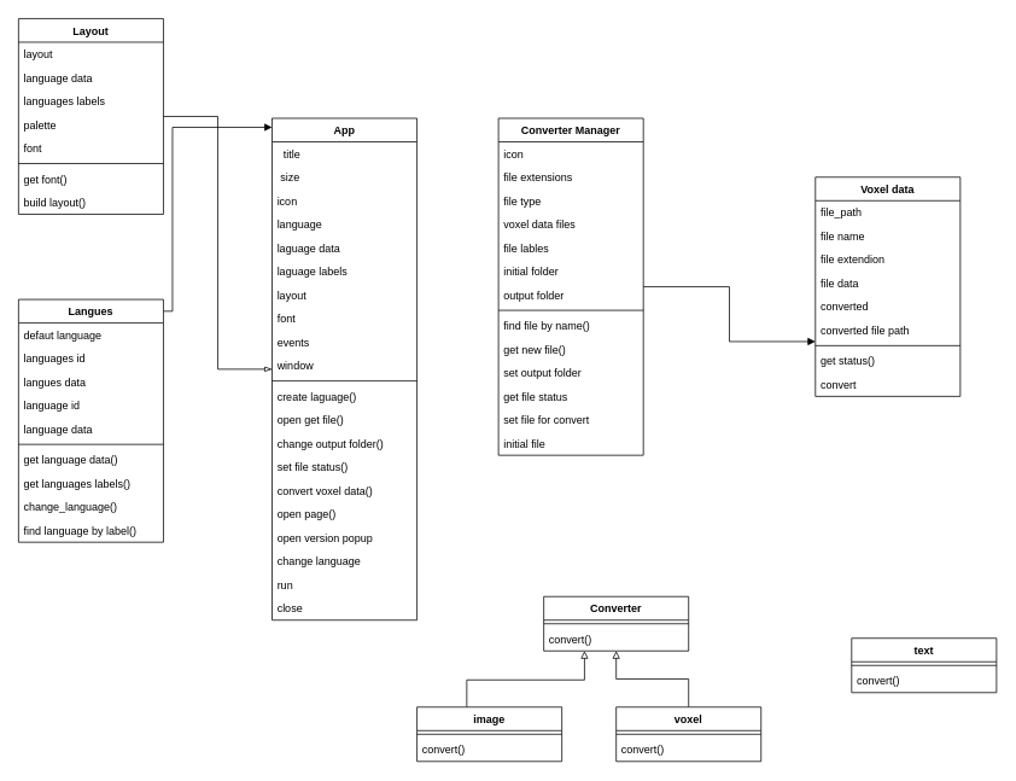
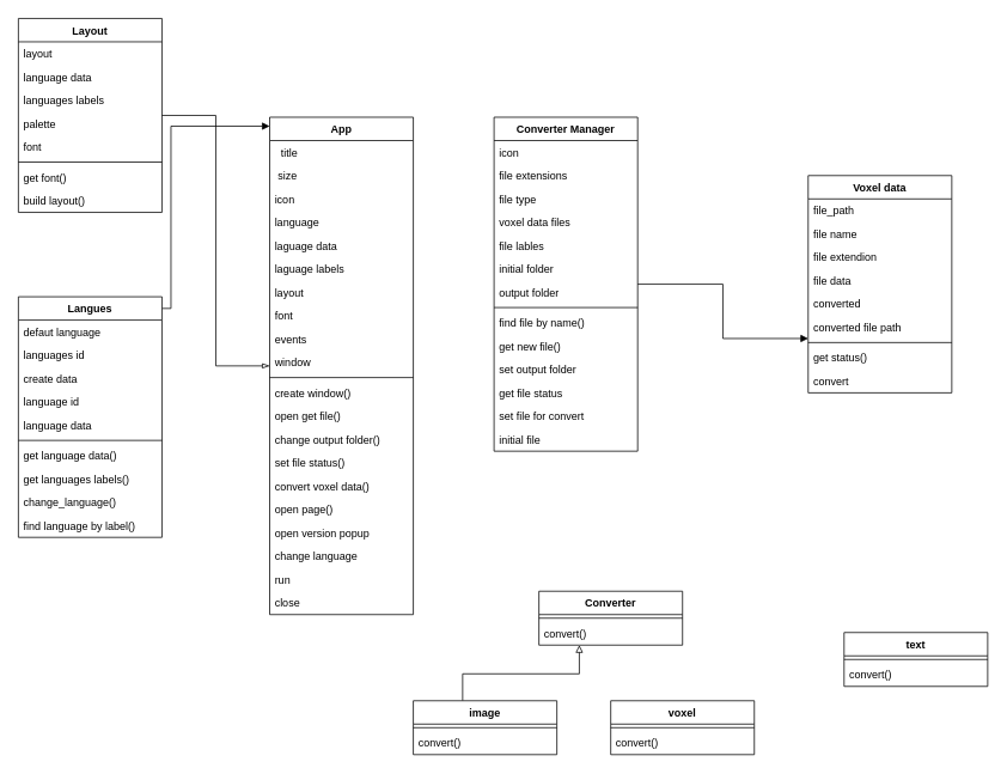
  <mxCell id="0" />
  <mxCell id="1" parent="0" />
  <mxCell id="2" value="App" style="swimlane;fontStyle=1;align=center;verticalAlign=top;childLayout=stackLayout;horizontal=1;startSize=26;horizontalStack=0;resizeParent=1;resizeParentMax=0;resizeLast=0;collapsible=1;marginBottom=0;" parent="1" vertex="1"><mxGeometry x="300" y="130" width="160" height="554" as="geometry"><mxRectangle x="370" y="290" width="60" height="26" as="alternateBounds" /></mxGeometry></mxCell>
  <mxCell id="3" value="  title" style="text;strokeColor=none;fillColor=none;align=left;verticalAlign=top;spacingLeft=4;spacingRight=4;overflow=hidden;rotatable=0;points=[[0,0.5],[1,0.5]];portConstraint=eastwest;" parent="2" vertex="1"><mxGeometry y="26" width="160" height="26" as="geometry" /></mxCell>
  <mxCell id="4" value=" size" style="text;strokeColor=none;fillColor=none;align=left;verticalAlign=top;spacingLeft=4;spacingRight=4;overflow=hidden;rotatable=0;points=[[0,0.5],[1,0.5]];portConstraint=eastwest;" parent="2" vertex="1"><mxGeometry y="52" width="160" height="26" as="geometry" /></mxCell>
  <mxCell id="5" value="icon" style="text;strokeColor=none;fillColor=none;align=left;verticalAlign=top;spacingLeft=4;spacingRight=4;overflow=hidden;rotatable=0;points=[[0,0.5],[1,0.5]];portConstraint=eastwest;" parent="2" vertex="1"><mxGeometry y="78" width="160" height="26" as="geometry" /></mxCell>
  <mxCell id="6" value="language" style="text;strokeColor=none;fillColor=none;align=left;verticalAlign=top;spacingLeft=4;spacingRight=4;overflow=hidden;rotatable=0;points=[[0,0.5],[1,0.5]];portConstraint=eastwest;" vertex="1" parent="2"><mxGeometry y="104" width="160" height="26" as="geometry" /></mxCell>
  <mxCell id="7" value="laguage data" style="text;strokeColor=none;fillColor=none;align=left;verticalAlign=top;spacingLeft=4;spacingRight=4;overflow=hidden;rotatable=0;points=[[0,0.5],[1,0.5]];portConstraint=eastwest;" vertex="1" parent="2"><mxGeometry y="130" width="160" height="26" as="geometry" /></mxCell>
  <mxCell id="8" value="laguage labels" style="text;strokeColor=none;fillColor=none;align=left;verticalAlign=top;spacingLeft=4;spacingRight=4;overflow=hidden;rotatable=0;points=[[0,0.5],[1,0.5]];portConstraint=eastwest;" vertex="1" parent="2"><mxGeometry y="156" width="160" height="26" as="geometry" /></mxCell>
  <mxCell id="9" value="layout&#10;" style="text;strokeColor=none;fillColor=none;align=left;verticalAlign=top;spacingLeft=4;spacingRight=4;overflow=hidden;rotatable=0;points=[[0,0.5],[1,0.5]];portConstraint=eastwest;" parent="2" vertex="1"><mxGeometry y="182" width="160" height="26" as="geometry" /></mxCell>
  <mxCell id="10" value="font" style="text;strokeColor=none;fillColor=none;align=left;verticalAlign=top;spacingLeft=4;spacingRight=4;overflow=hidden;rotatable=0;points=[[0,0.5],[1,0.5]];portConstraint=eastwest;" parent="2" vertex="1"><mxGeometry y="208" width="160" height="26" as="geometry" /></mxCell>
  <mxCell id="11" value="events" style="text;strokeColor=none;fillColor=none;align=left;verticalAlign=top;spacingLeft=4;spacingRight=4;overflow=hidden;rotatable=0;points=[[0,0.5],[1,0.5]];portConstraint=eastwest;" parent="2" vertex="1"><mxGeometry y="234" width="160" height="26" as="geometry" /></mxCell>
  <mxCell id="12" value="window" style="text;strokeColor=none;fillColor=none;align=left;verticalAlign=top;spacingLeft=4;spacingRight=4;overflow=hidden;rotatable=0;points=[[0,0.5],[1,0.5]];portConstraint=eastwest;" parent="2" vertex="1"><mxGeometry y="260" width="160" height="26" as="geometry" /></mxCell>
  <mxCell id="13" value="" style="line;strokeWidth=1;fillColor=none;align=left;verticalAlign=middle;spacingTop=-1;spacingLeft=3;spacingRight=3;rotatable=0;labelPosition=right;points=[];portConstraint=eastwest;" parent="2" vertex="1"><mxGeometry y="286" width="160" height="8" as="geometry" /></mxCell>
- <mxCell id="14" value="create laguage()" style="text;strokeColor=none;fillColor=none;align=left;verticalAlign=top;spacingLeft=4;spacingRight=4;overflow=hidden;rotatable=0;points=[[0,0.5],[1,0.5]];portConstraint=eastwest;" parent="2" vertex="1"><mxGeometry y="294" width="160" height="26" as="geometry" /></mxCell>
+ <mxCell id="14" value="create window()" style="text;strokeColor=none;fillColor=none;align=left;verticalAlign=top;spacingLeft=4;spacingRight=4;overflow=hidden;rotatable=0;points=[[0,0.5],[1,0.5]];portConstraint=eastwest;" parent="2" vertex="1"><mxGeometry y="294" width="160" height="26" as="geometry" /></mxCell>
  <mxCell id="15" value="open get file()" style="text;strokeColor=none;fillColor=none;align=left;verticalAlign=top;spacingLeft=4;spacingRight=4;overflow=hidden;rotatable=0;points=[[0,0.5],[1,0.5]];portConstraint=eastwest;" vertex="1" parent="2"><mxGeometry y="320" width="160" height="26" as="geometry" /></mxCell>
  <mxCell id="16" value="change output folder()" style="text;strokeColor=none;fillColor=none;align=left;verticalAlign=top;spacingLeft=4;spacingRight=4;overflow=hidden;rotatable=0;points=[[0,0.5],[1,0.5]];portConstraint=eastwest;" parent="2" vertex="1"><mxGeometry y="346" width="160" height="26" as="geometry" /></mxCell>
  <mxCell id="17" value="set file status()" style="text;strokeColor=none;fillColor=none;align=left;verticalAlign=top;spacingLeft=4;spacingRight=4;overflow=hidden;rotatable=0;points=[[0,0.5],[1,0.5]];portConstraint=eastwest;" vertex="1" parent="2"><mxGeometry y="372" width="160" height="26" as="geometry" /></mxCell>
  <mxCell id="18" value="convert voxel data()" style="text;strokeColor=none;fillColor=none;align=left;verticalAlign=top;spacingLeft=4;spacingRight=4;overflow=hidden;rotatable=0;points=[[0,0.5],[1,0.5]];portConstraint=eastwest;" vertex="1" parent="2"><mxGeometry y="398" width="160" height="26" as="geometry" /></mxCell>
  <mxCell id="19" value="open page()" style="text;strokeColor=none;fillColor=none;align=left;verticalAlign=top;spacingLeft=4;spacingRight=4;overflow=hidden;rotatable=0;points=[[0,0.5],[1,0.5]];portConstraint=eastwest;" vertex="1" parent="2"><mxGeometry y="424" width="160" height="26" as="geometry" /></mxCell>
  <mxCell id="20" value="open version popup" style="text;strokeColor=none;fillColor=none;align=left;verticalAlign=top;spacingLeft=4;spacingRight=4;overflow=hidden;rotatable=0;points=[[0,0.5],[1,0.5]];portConstraint=eastwest;" vertex="1" parent="2"><mxGeometry y="450" width="160" height="26" as="geometry" /></mxCell>
  <mxCell id="21" value="change language" style="text;strokeColor=none;fillColor=none;align=left;verticalAlign=top;spacingLeft=4;spacingRight=4;overflow=hidden;rotatable=0;points=[[0,0.5],[1,0.5]];portConstraint=eastwest;" vertex="1" parent="2"><mxGeometry y="476" width="160" height="26" as="geometry" /></mxCell>
  <mxCell id="22" value="run" style="text;strokeColor=none;fillColor=none;align=left;verticalAlign=top;spacingLeft=4;spacingRight=4;overflow=hidden;rotatable=0;points=[[0,0.5],[1,0.5]];portConstraint=eastwest;" vertex="1" parent="2"><mxGeometry y="502" width="160" height="26" as="geometry" /></mxCell>
  <mxCell id="23" value="close" style="text;strokeColor=none;fillColor=none;align=left;verticalAlign=top;spacingLeft=4;spacingRight=4;overflow=hidden;rotatable=0;points=[[0,0.5],[1,0.5]];portConstraint=eastwest;" vertex="1" parent="2"><mxGeometry y="528" width="160" height="26" as="geometry" /></mxCell>
  <mxCell id="24" value="Voxel data" style="swimlane;fontStyle=1;align=center;verticalAlign=top;childLayout=stackLayout;horizontal=1;startSize=26;horizontalStack=0;resizeParent=1;resizeParentMax=0;resizeLast=0;collapsible=1;marginBottom=0;" parent="1" vertex="1"><mxGeometry x="900" y="195" width="160" height="242" as="geometry"><mxRectangle x="970" y="355" width="90" height="26" as="alternateBounds" /></mxGeometry></mxCell>
  <mxCell id="25" value="file_path" style="text;strokeColor=none;fillColor=none;align=left;verticalAlign=top;spacingLeft=4;spacingRight=4;overflow=hidden;rotatable=0;points=[[0,0.5],[1,0.5]];portConstraint=eastwest;" parent="24" vertex="1"><mxGeometry y="26" width="160" height="26" as="geometry" /></mxCell>
  <mxCell id="26" value="file name" style="text;strokeColor=none;fillColor=none;align=left;verticalAlign=top;spacingLeft=4;spacingRight=4;overflow=hidden;rotatable=0;points=[[0,0.5],[1,0.5]];portConstraint=eastwest;" parent="24" vertex="1"><mxGeometry y="52" width="160" height="26" as="geometry" /></mxCell>
  <mxCell id="27" value="file extendion" style="text;strokeColor=none;fillColor=none;align=left;verticalAlign=top;spacingLeft=4;spacingRight=4;overflow=hidden;rotatable=0;points=[[0,0.5],[1,0.5]];portConstraint=eastwest;" parent="24" vertex="1"><mxGeometry y="78" width="160" height="26" as="geometry" /></mxCell>
  <mxCell id="28" value="file data" style="text;strokeColor=none;fillColor=none;align=left;verticalAlign=top;spacingLeft=4;spacingRight=4;overflow=hidden;rotatable=0;points=[[0,0.5],[1,0.5]];portConstraint=eastwest;" parent="24" vertex="1"><mxGeometry y="104" width="160" height="26" as="geometry" /></mxCell>
  <mxCell id="29" value="converted" style="text;strokeColor=none;fillColor=none;align=left;verticalAlign=top;spacingLeft=4;spacingRight=4;overflow=hidden;rotatable=0;points=[[0,0.5],[1,0.5]];portConstraint=eastwest;" vertex="1" parent="24"><mxGeometry y="130" width="160" height="26" as="geometry" /></mxCell>
  <mxCell id="30" value="converted file path" style="text;strokeColor=none;fillColor=none;align=left;verticalAlign=top;spacingLeft=4;spacingRight=4;overflow=hidden;rotatable=0;points=[[0,0.5],[1,0.5]];portConstraint=eastwest;" parent="24" vertex="1"><mxGeometry y="156" width="160" height="26" as="geometry" /></mxCell>
  <mxCell id="31" value="" style="line;strokeWidth=1;fillColor=none;align=left;verticalAlign=middle;spacingTop=-1;spacingLeft=3;spacingRight=3;rotatable=0;labelPosition=right;points=[];portConstraint=eastwest;" parent="24" vertex="1"><mxGeometry y="182" width="160" height="8" as="geometry" /></mxCell>
  <mxCell id="32" value="get status()" style="text;strokeColor=none;fillColor=none;align=left;verticalAlign=top;spacingLeft=4;spacingRight=4;overflow=hidden;rotatable=0;points=[[0,0.5],[1,0.5]];portConstraint=eastwest;" parent="24" vertex="1"><mxGeometry y="190" width="160" height="26" as="geometry" /></mxCell>
  <mxCell id="33" value="convert" style="text;strokeColor=none;fillColor=none;align=left;verticalAlign=top;spacingLeft=4;spacingRight=4;overflow=hidden;rotatable=0;points=[[0,0.5],[1,0.5]];portConstraint=eastwest;" vertex="1" parent="24"><mxGeometry y="216" width="160" height="26" as="geometry" /></mxCell>
  <mxCell id="34" style="edgeStyle=orthogonalEdgeStyle;rounded=0;orthogonalLoop=1;jettySize=auto;html=1;entryX=0;entryY=0.75;entryDx=0;entryDy=0;endArrow=block;endFill=1;" edge="1" parent="1" source="35" target="24"><mxGeometry relative="1" as="geometry" /></mxCell>
  <mxCell id="35" value="Converter Manager" style="swimlane;fontStyle=1;align=center;verticalAlign=top;childLayout=stackLayout;horizontal=1;startSize=26;horizontalStack=0;resizeParent=1;resizeParentMax=0;resizeLast=0;collapsible=1;marginBottom=0;" parent="1" vertex="1"><mxGeometry x="550" y="130" width="160" height="372" as="geometry"><mxRectangle x="620" y="290" width="140" height="26" as="alternateBounds" /></mxGeometry></mxCell>
  <mxCell id="36" value="icon&#10;" style="text;strokeColor=none;fillColor=none;align=left;verticalAlign=top;spacingLeft=4;spacingRight=4;overflow=hidden;rotatable=0;points=[[0,0.5],[1,0.5]];portConstraint=eastwest;" vertex="1" parent="35"><mxGeometry y="26" width="160" height="26" as="geometry" /></mxCell>
  <mxCell id="37" value="file extensions" style="text;strokeColor=none;fillColor=none;align=left;verticalAlign=top;spacingLeft=4;spacingRight=4;overflow=hidden;rotatable=0;points=[[0,0.5],[1,0.5]];portConstraint=eastwest;" parent="35" vertex="1"><mxGeometry y="52" width="160" height="26" as="geometry" /></mxCell>
  <mxCell id="38" value="file type" style="text;strokeColor=none;fillColor=none;align=left;verticalAlign=top;spacingLeft=4;spacingRight=4;overflow=hidden;rotatable=0;points=[[0,0.5],[1,0.5]];portConstraint=eastwest;" parent="35" vertex="1"><mxGeometry y="78" width="160" height="26" as="geometry" /></mxCell>
  <mxCell id="39" value="voxel data files" style="text;strokeColor=none;fillColor=none;align=left;verticalAlign=top;spacingLeft=4;spacingRight=4;overflow=hidden;rotatable=0;points=[[0,0.5],[1,0.5]];portConstraint=eastwest;" parent="35" vertex="1"><mxGeometry y="104" width="160" height="26" as="geometry" /></mxCell>
  <mxCell id="40" value="file lables" style="text;strokeColor=none;fillColor=none;align=left;verticalAlign=top;spacingLeft=4;spacingRight=4;overflow=hidden;rotatable=0;points=[[0,0.5],[1,0.5]];portConstraint=eastwest;" vertex="1" parent="35"><mxGeometry y="130" width="160" height="26" as="geometry" /></mxCell>
  <mxCell id="41" value="initial folder" style="text;strokeColor=none;fillColor=none;align=left;verticalAlign=top;spacingLeft=4;spacingRight=4;overflow=hidden;rotatable=0;points=[[0,0.5],[1,0.5]];portConstraint=eastwest;" vertex="1" parent="35"><mxGeometry y="156" width="160" height="26" as="geometry" /></mxCell>
  <mxCell id="42" value="output folder" style="text;strokeColor=none;fillColor=none;align=left;verticalAlign=top;spacingLeft=4;spacingRight=4;overflow=hidden;rotatable=0;points=[[0,0.5],[1,0.5]];portConstraint=eastwest;" vertex="1" parent="35"><mxGeometry y="182" width="160" height="26" as="geometry" /></mxCell>
  <mxCell id="43" value="" style="line;strokeWidth=1;fillColor=none;align=left;verticalAlign=middle;spacingTop=-1;spacingLeft=3;spacingRight=3;rotatable=0;labelPosition=right;points=[];portConstraint=eastwest;" parent="35" vertex="1"><mxGeometry y="208" width="160" height="8" as="geometry" /></mxCell>
  <mxCell id="44" value="find file by name()" style="text;strokeColor=none;fillColor=none;align=left;verticalAlign=top;spacingLeft=4;spacingRight=4;overflow=hidden;rotatable=0;points=[[0,0.5],[1,0.5]];portConstraint=eastwest;" parent="35" vertex="1"><mxGeometry y="216" width="160" height="26" as="geometry" /></mxCell>
  <mxCell id="45" value="get new file()" style="text;strokeColor=none;fillColor=none;align=left;verticalAlign=top;spacingLeft=4;spacingRight=4;overflow=hidden;rotatable=0;points=[[0,0.5],[1,0.5]];portConstraint=eastwest;" parent="35" vertex="1"><mxGeometry y="242" width="160" height="26" as="geometry" /></mxCell>
  <mxCell id="46" value="set output folder" style="text;strokeColor=none;fillColor=none;align=left;verticalAlign=top;spacingLeft=4;spacingRight=4;overflow=hidden;rotatable=0;points=[[0,0.5],[1,0.5]];portConstraint=eastwest;" vertex="1" parent="35"><mxGeometry y="268" width="160" height="26" as="geometry" /></mxCell>
  <mxCell id="47" value="get file status" style="text;strokeColor=none;fillColor=none;align=left;verticalAlign=top;spacingLeft=4;spacingRight=4;overflow=hidden;rotatable=0;points=[[0,0.5],[1,0.5]];portConstraint=eastwest;" vertex="1" parent="35"><mxGeometry y="294" width="160" height="26" as="geometry" /></mxCell>
  <mxCell id="48" value="set file for convert" style="text;strokeColor=none;fillColor=none;align=left;verticalAlign=top;spacingLeft=4;spacingRight=4;overflow=hidden;rotatable=0;points=[[0,0.5],[1,0.5]];portConstraint=eastwest;" vertex="1" parent="35"><mxGeometry y="320" width="160" height="26" as="geometry" /></mxCell>
  <mxCell id="49" value="initial file" style="text;strokeColor=none;fillColor=none;align=left;verticalAlign=top;spacingLeft=4;spacingRight=4;overflow=hidden;rotatable=0;points=[[0,0.5],[1,0.5]];portConstraint=eastwest;" vertex="1" parent="35"><mxGeometry y="346" width="160" height="26" as="geometry" /></mxCell>
  <mxCell id="50" style="edgeStyle=orthogonalEdgeStyle;rounded=0;orthogonalLoop=1;jettySize=auto;html=1;entryX=0;entryY=0.5;entryDx=0;entryDy=0;endArrow=blockThin;endFill=0;" edge="1" parent="1" source="51" target="2"><mxGeometry relative="1" as="geometry" /></mxCell>
  <mxCell id="51" value="Layout" style="swimlane;fontStyle=1;align=center;verticalAlign=top;childLayout=stackLayout;horizontal=1;startSize=26;horizontalStack=0;resizeParent=1;resizeParentMax=0;resizeLast=0;collapsible=1;marginBottom=0;" parent="1" vertex="1"><mxGeometry x="20" y="20" width="160" height="216" as="geometry"><mxRectangle x="90" y="180" width="70" height="26" as="alternateBounds" /></mxGeometry></mxCell>
  <mxCell id="52" value="layout" style="text;strokeColor=none;fillColor=none;align=left;verticalAlign=top;spacingLeft=4;spacingRight=4;overflow=hidden;rotatable=0;points=[[0,0.5],[1,0.5]];portConstraint=eastwest;" parent="51" vertex="1"><mxGeometry y="26" width="160" height="26" as="geometry" /></mxCell>
  <mxCell id="53" value="language data" style="text;strokeColor=none;fillColor=none;align=left;verticalAlign=top;spacingLeft=4;spacingRight=4;overflow=hidden;rotatable=0;points=[[0,0.5],[1,0.5]];portConstraint=eastwest;" parent="51" vertex="1"><mxGeometry y="52" width="160" height="26" as="geometry" /></mxCell>
  <mxCell id="54" value="languages labels" style="text;strokeColor=none;fillColor=none;align=left;verticalAlign=top;spacingLeft=4;spacingRight=4;overflow=hidden;rotatable=0;points=[[0,0.5],[1,0.5]];portConstraint=eastwest;" parent="51" vertex="1"><mxGeometry y="78" width="160" height="26" as="geometry" /></mxCell>
  <mxCell id="55" value="palette" style="text;strokeColor=none;fillColor=none;align=left;verticalAlign=top;spacingLeft=4;spacingRight=4;overflow=hidden;rotatable=0;points=[[0,0.5],[1,0.5]];portConstraint=eastwest;" parent="51" vertex="1"><mxGeometry y="104" width="160" height="26" as="geometry" /></mxCell>
  <mxCell id="56" value="font" style="text;strokeColor=none;fillColor=none;align=left;verticalAlign=top;spacingLeft=4;spacingRight=4;overflow=hidden;rotatable=0;points=[[0,0.5],[1,0.5]];portConstraint=eastwest;" parent="51" vertex="1"><mxGeometry y="130" width="160" height="26" as="geometry" /></mxCell>
  <mxCell id="57" value="" style="line;strokeWidth=1;fillColor=none;align=left;verticalAlign=middle;spacingTop=-1;spacingLeft=3;spacingRight=3;rotatable=0;labelPosition=right;points=[];portConstraint=eastwest;" parent="51" vertex="1"><mxGeometry y="156" width="160" height="8" as="geometry" /></mxCell>
  <mxCell id="58" value="get font()" style="text;strokeColor=none;fillColor=none;align=left;verticalAlign=top;spacingLeft=4;spacingRight=4;overflow=hidden;rotatable=0;points=[[0,0.5],[1,0.5]];portConstraint=eastwest;" vertex="1" parent="51"><mxGeometry y="164" width="160" height="26" as="geometry" /></mxCell>
  <mxCell id="59" value="build layout()" style="text;strokeColor=none;fillColor=none;align=left;verticalAlign=top;spacingLeft=4;spacingRight=4;overflow=hidden;rotatable=0;points=[[0,0.5],[1,0.5]];portConstraint=eastwest;" parent="51" vertex="1"><mxGeometry y="190" width="160" height="26" as="geometry" /></mxCell>
  <mxCell id="60" style="edgeStyle=orthogonalEdgeStyle;rounded=0;orthogonalLoop=1;jettySize=auto;html=1;endArrow=block;endFill=1;" edge="1" parent="1" source="61"><mxGeometry relative="1" as="geometry"><mxPoint x="300" y="140" as="targetPoint" /><Array as="points"><mxPoint x="190" y="343" /><mxPoint x="190" y="140" /></Array></mxGeometry></mxCell>
  <mxCell id="61" value="Langues" style="swimlane;fontStyle=1;align=center;verticalAlign=top;childLayout=stackLayout;horizontal=1;startSize=26;horizontalStack=0;resizeParent=1;resizeParentMax=0;resizeLast=0;collapsible=1;marginBottom=0;" parent="1" vertex="1"><mxGeometry x="20" y="330" width="160" height="268" as="geometry"><mxRectangle x="90" y="490" width="80" height="26" as="alternateBounds" /></mxGeometry></mxCell>
  <mxCell id="62" value="defaut language" style="text;strokeColor=none;fillColor=none;align=left;verticalAlign=top;spacingLeft=4;spacingRight=4;overflow=hidden;rotatable=0;points=[[0,0.5],[1,0.5]];portConstraint=eastwest;" parent="61" vertex="1"><mxGeometry y="26" width="160" height="26" as="geometry" /></mxCell>
  <mxCell id="63" value="languages id" style="text;strokeColor=none;fillColor=none;align=left;verticalAlign=top;spacingLeft=4;spacingRight=4;overflow=hidden;rotatable=0;points=[[0,0.5],[1,0.5]];portConstraint=eastwest;" parent="61" vertex="1"><mxGeometry y="52" width="160" height="26" as="geometry" /></mxCell>
- <mxCell id="64" value="langues data" style="text;strokeColor=none;fillColor=none;align=left;verticalAlign=top;spacingLeft=4;spacingRight=4;overflow=hidden;rotatable=0;points=[[0,0.5],[1,0.5]];portConstraint=eastwest;" parent="61" vertex="1"><mxGeometry y="78" width="160" height="26" as="geometry" /></mxCell>
+ <mxCell id="64" value="create data" style="text;strokeColor=none;fillColor=none;align=left;verticalAlign=top;spacingLeft=4;spacingRight=4;overflow=hidden;rotatable=0;points=[[0,0.5],[1,0.5]];portConstraint=eastwest;" parent="61" vertex="1"><mxGeometry y="78" width="160" height="26" as="geometry" /></mxCell>
  <mxCell id="65" value="language id" style="text;strokeColor=none;fillColor=none;align=left;verticalAlign=top;spacingLeft=4;spacingRight=4;overflow=hidden;rotatable=0;points=[[0,0.5],[1,0.5]];portConstraint=eastwest;" parent="61" vertex="1"><mxGeometry y="104" width="160" height="26" as="geometry" /></mxCell>
  <mxCell id="66" value="language data" style="text;strokeColor=none;fillColor=none;align=left;verticalAlign=top;spacingLeft=4;spacingRight=4;overflow=hidden;rotatable=0;points=[[0,0.5],[1,0.5]];portConstraint=eastwest;" vertex="1" parent="61"><mxGeometry y="130" width="160" height="26" as="geometry" /></mxCell>
  <mxCell id="67" value="" style="line;strokeWidth=1;fillColor=none;align=left;verticalAlign=middle;spacingTop=-1;spacingLeft=3;spacingRight=3;rotatable=0;labelPosition=right;points=[];portConstraint=eastwest;" parent="61" vertex="1"><mxGeometry y="156" width="160" height="8" as="geometry" /></mxCell>
  <mxCell id="68" value="get language data()" style="text;strokeColor=none;fillColor=none;align=left;verticalAlign=top;spacingLeft=4;spacingRight=4;overflow=hidden;rotatable=0;points=[[0,0.5],[1,0.5]];portConstraint=eastwest;" parent="61" vertex="1"><mxGeometry y="164" width="160" height="26" as="geometry" /></mxCell>
  <mxCell id="69" value="get languages labels()" style="text;strokeColor=none;fillColor=none;align=left;verticalAlign=top;spacingLeft=4;spacingRight=4;overflow=hidden;rotatable=0;points=[[0,0.5],[1,0.5]];portConstraint=eastwest;" parent="61" vertex="1"><mxGeometry y="190" width="160" height="26" as="geometry" /></mxCell>
  <mxCell id="70" value="change_language()" style="text;strokeColor=none;fillColor=none;align=left;verticalAlign=top;spacingLeft=4;spacingRight=4;overflow=hidden;rotatable=0;points=[[0,0.5],[1,0.5]];portConstraint=eastwest;" parent="61" vertex="1"><mxGeometry y="216" width="160" height="26" as="geometry" /></mxCell>
  <mxCell id="71" value="find language by label()" style="text;strokeColor=none;fillColor=none;align=left;verticalAlign=top;spacingLeft=4;spacingRight=4;overflow=hidden;rotatable=0;points=[[0,0.5],[1,0.5]];portConstraint=eastwest;" parent="61" vertex="1"><mxGeometry y="242" width="160" height="26" as="geometry" /></mxCell>
  <mxCell id="72" value="Converter" style="swimlane;fontStyle=1;align=center;verticalAlign=top;childLayout=stackLayout;horizontal=1;startSize=26;horizontalStack=0;resizeParent=1;resizeParentMax=0;resizeLast=0;collapsible=1;marginBottom=0;" vertex="1" parent="1"><mxGeometry x="600" y="658" width="160" height="60" as="geometry"><mxRectangle x="670" y="818" width="90" height="26" as="alternateBounds" /></mxGeometry></mxCell>
  <mxCell id="73" value="" style="line;strokeWidth=1;fillColor=none;align=left;verticalAlign=middle;spacingTop=-1;spacingLeft=3;spacingRight=3;rotatable=0;labelPosition=right;points=[];portConstraint=eastwest;" vertex="1" parent="72"><mxGeometry y="26" width="160" height="8" as="geometry" /></mxCell>
  <mxCell id="74" value="convert()" style="text;strokeColor=none;fillColor=none;align=left;verticalAlign=top;spacingLeft=4;spacingRight=4;overflow=hidden;rotatable=0;points=[[0,0.5],[1,0.5]];portConstraint=eastwest;" vertex="1" parent="72"><mxGeometry y="34" width="160" height="26" as="geometry" /></mxCell>
  <mxCell id="75" style="edgeStyle=orthogonalEdgeStyle;rounded=0;orthogonalLoop=1;jettySize=auto;html=1;endArrow=block;endFill=0;" edge="1" parent="1" source="76" target="74"><mxGeometry relative="1" as="geometry"><Array as="points"><mxPoint x="515" y="750" /><mxPoint x="645" y="750" /></Array></mxGeometry></mxCell>
  <mxCell id="76" value="image" style="swimlane;fontStyle=1;align=center;verticalAlign=top;childLayout=stackLayout;horizontal=1;startSize=26;horizontalStack=0;resizeParent=1;resizeParentMax=0;resizeLast=0;collapsible=1;marginBottom=0;" vertex="1" parent="1"><mxGeometry x="460" y="780" width="160" height="60" as="geometry"><mxRectangle x="550" y="890" width="70" height="26" as="alternateBounds" /></mxGeometry></mxCell>
  <mxCell id="77" value="" style="line;strokeWidth=1;fillColor=none;align=left;verticalAlign=middle;spacingTop=-1;spacingLeft=3;spacingRight=3;rotatable=0;labelPosition=right;points=[];portConstraint=eastwest;" vertex="1" parent="76"><mxGeometry y="26" width="160" height="8" as="geometry" /></mxCell>
  <mxCell id="78" value="convert()" style="text;strokeColor=none;fillColor=none;align=left;verticalAlign=top;spacingLeft=4;spacingRight=4;overflow=hidden;rotatable=0;points=[[0,0.5],[1,0.5]];portConstraint=eastwest;" vertex="1" parent="76"><mxGeometry y="34" width="160" height="26" as="geometry" /></mxCell>
- <mxCell id="79" style="edgeStyle=orthogonalEdgeStyle;rounded=0;orthogonalLoop=1;jettySize=auto;html=1;entryX=0.5;entryY=1;entryDx=0;entryDy=0;endArrow=block;endFill=0;" edge="1" parent="1" source="80" target="72"><mxGeometry relative="1" as="geometry" /></mxCell>
  <mxCell id="80" value="voxel" style="swimlane;fontStyle=1;align=center;verticalAlign=top;childLayout=stackLayout;horizontal=1;startSize=26;horizontalStack=0;resizeParent=1;resizeParentMax=0;resizeLast=0;collapsible=1;marginBottom=0;" vertex="1" parent="1"><mxGeometry x="680" y="780" width="160" height="60" as="geometry"><mxRectangle x="770" y="874" width="60" height="26" as="alternateBounds" /></mxGeometry></mxCell>
  <mxCell id="81" value="" style="line;strokeWidth=1;fillColor=none;align=left;verticalAlign=middle;spacingTop=-1;spacingLeft=3;spacingRight=3;rotatable=0;labelPosition=right;points=[];portConstraint=eastwest;" vertex="1" parent="80"><mxGeometry y="26" width="160" height="8" as="geometry" /></mxCell>
  <mxCell id="82" value="convert()" style="text;strokeColor=none;fillColor=none;align=left;verticalAlign=top;spacingLeft=4;spacingRight=4;overflow=hidden;rotatable=0;points=[[0,0.5],[1,0.5]];portConstraint=eastwest;" vertex="1" parent="80"><mxGeometry y="34" width="160" height="26" as="geometry" /></mxCell>
  <mxCell id="83" value="text" style="swimlane;fontStyle=1;align=center;verticalAlign=top;childLayout=stackLayout;horizontal=1;startSize=26;horizontalStack=0;resizeParent=1;resizeParentMax=0;resizeLast=0;collapsible=1;marginBottom=0;" vertex="1" parent="1"><mxGeometry x="940" y="704" width="160" height="60" as="geometry"><mxRectangle x="1010" y="864" width="50" height="26" as="alternateBounds" /></mxGeometry></mxCell>
  <mxCell id="84" value="" style="line;strokeWidth=1;fillColor=none;align=left;verticalAlign=middle;spacingTop=-1;spacingLeft=3;spacingRight=3;rotatable=0;labelPosition=right;points=[];portConstraint=eastwest;" vertex="1" parent="83"><mxGeometry y="26" width="160" height="8" as="geometry" /></mxCell>
  <mxCell id="85" value="convert()" style="text;strokeColor=none;fillColor=none;align=left;verticalAlign=top;spacingLeft=4;spacingRight=4;overflow=hidden;rotatable=0;points=[[0,0.5],[1,0.5]];portConstraint=eastwest;" vertex="1" parent="83"><mxGeometry y="34" width="160" height="26" as="geometry" /></mxCell>
